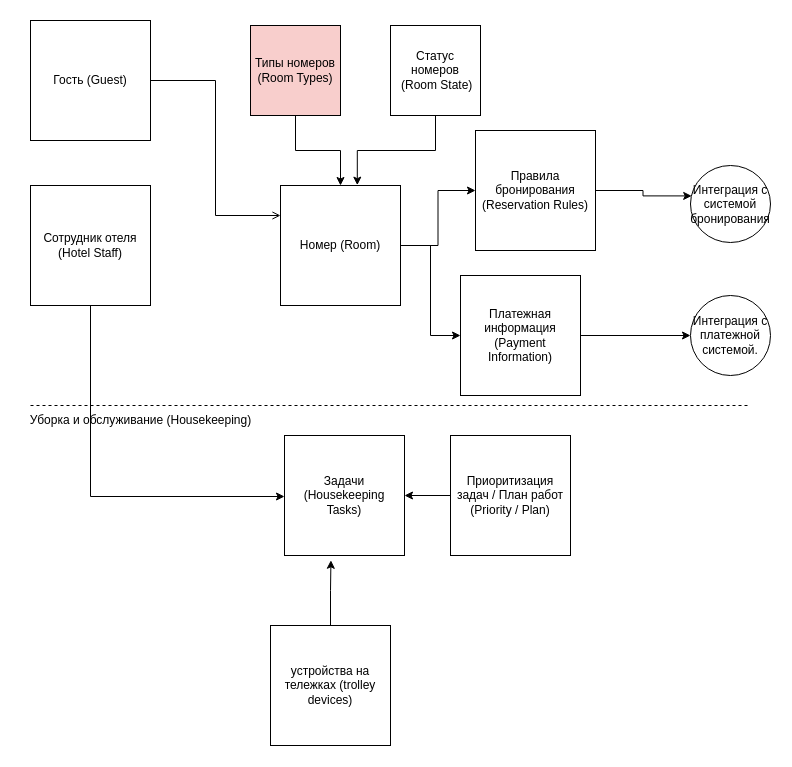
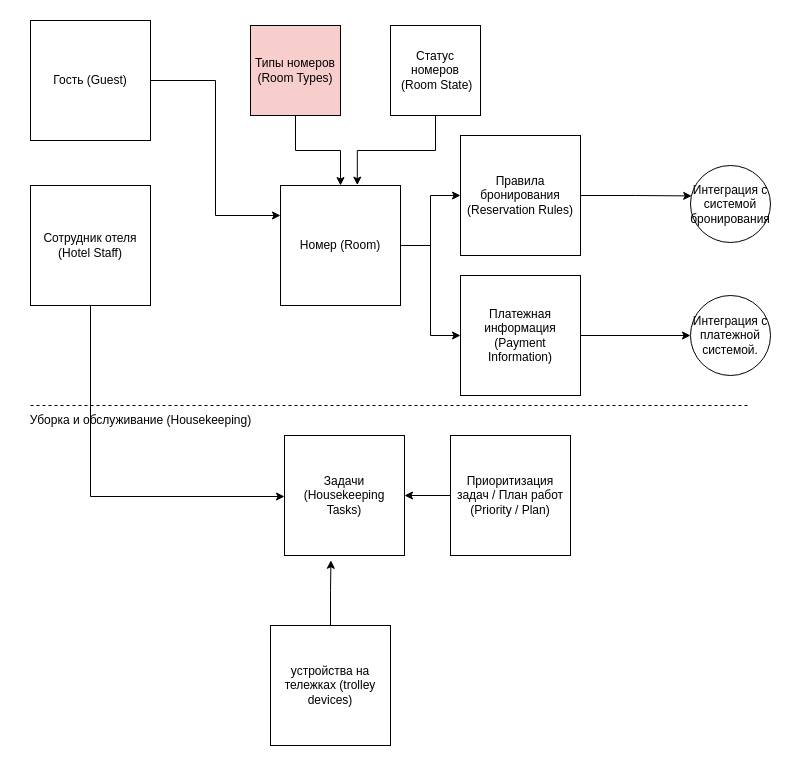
  <mxCell id="0" />
  <mxCell id="1" parent="0" />
- <mxCell id="2" style="edgeStyle=orthogonalEdgeStyle;rounded=0;orthogonalLoop=1;jettySize=auto;html=1;entryX=0;entryY=0.25;entryDx=0;entryDy=0;endArrow=open;" edge="1" parent="1" source="3" target="8"><mxGeometry relative="1" as="geometry" /></mxCell>
+ <mxCell id="2" style="edgeStyle=orthogonalEdgeStyle;rounded=0;orthogonalLoop=1;jettySize=auto;html=1;entryX=0;entryY=0.25;entryDx=0;entryDy=0;" edge="1" parent="1" source="3" target="8"><mxGeometry relative="1" as="geometry" /></mxCell>
  <mxCell id="3" value="Гость (Guest)" style="whiteSpace=wrap;html=1;aspect=fixed;" vertex="1" parent="1"><mxGeometry x="30" y="20" width="120" height="120" as="geometry" /></mxCell>
  <mxCell id="4" style="edgeStyle=orthogonalEdgeStyle;rounded=0;orthogonalLoop=1;jettySize=auto;html=1;entryX=0;entryY=0.75;entryDx=0;entryDy=0;" edge="1" parent="1"><mxGeometry relative="1" as="geometry"><mxPoint x="90" y="276" as="sourcePoint" /><mxPoint x="284" y="496" as="targetPoint" /><Array as="points"><mxPoint x="90" y="496" /></Array></mxGeometry></mxCell>
  <mxCell id="5" value="Сотрудник отеля (Hotel Staff)" style="whiteSpace=wrap;html=1;aspect=fixed;" vertex="1" parent="1"><mxGeometry x="30" y="185" width="120" height="120" as="geometry" /></mxCell>
  <mxCell id="6" style="edgeStyle=orthogonalEdgeStyle;rounded=0;orthogonalLoop=1;jettySize=auto;html=1;exitX=1;exitY=0.5;exitDx=0;exitDy=0;" edge="1" parent="1" source="8" target="14"><mxGeometry relative="1" as="geometry" /></mxCell>
  <mxCell id="7" style="edgeStyle=orthogonalEdgeStyle;rounded=0;orthogonalLoop=1;jettySize=auto;html=1;exitX=1;exitY=0.5;exitDx=0;exitDy=0;entryX=0;entryY=0.5;entryDx=0;entryDy=0;" edge="1" parent="1" source="8" target="16"><mxGeometry relative="1" as="geometry" /></mxCell>
  <mxCell id="8" value="Номер (Room)" style="whiteSpace=wrap;html=1;aspect=fixed;" vertex="1" parent="1"><mxGeometry x="280" y="185" width="120" height="120" as="geometry" /></mxCell>
  <mxCell id="9" style="edgeStyle=orthogonalEdgeStyle;rounded=0;orthogonalLoop=1;jettySize=auto;html=1;entryX=1;entryY=0.5;entryDx=0;entryDy=0;" edge="1" parent="1" source="10" target="19"><mxGeometry relative="1" as="geometry" /></mxCell>
  <mxCell id="10" value="Приоритизация задач / План работ (Priority / Plan)" style="whiteSpace=wrap;html=1;aspect=fixed;" vertex="1" parent="1"><mxGeometry x="450" y="435" width="120" height="120" as="geometry" /></mxCell>
  <mxCell id="11" style="edgeStyle=orthogonalEdgeStyle;rounded=0;orthogonalLoop=1;jettySize=auto;html=1;" edge="1" parent="1" source="12" target="8"><mxGeometry relative="1" as="geometry" /></mxCell>
  <mxCell id="12" value="Типы номеров (Room Types)" style="whiteSpace=wrap;html=1;aspect=fixed;fillColor=#f8cecc;" vertex="1" parent="1"><mxGeometry x="250" y="25" width="90" height="90" as="geometry" /></mxCell>
  <mxCell id="13" style="edgeStyle=orthogonalEdgeStyle;rounded=0;orthogonalLoop=1;jettySize=auto;html=1;exitX=1;exitY=0.5;exitDx=0;exitDy=0;" edge="1" parent="1" source="14" target="25"><mxGeometry relative="1" as="geometry" /></mxCell>
  <mxCell id="14" value="Платежная информация (Payment Information)" style="whiteSpace=wrap;html=1;aspect=fixed;" vertex="1" parent="1"><mxGeometry x="460" y="275" width="120" height="120" as="geometry" /></mxCell>
  <mxCell id="15" style="edgeStyle=orthogonalEdgeStyle;rounded=0;orthogonalLoop=1;jettySize=auto;html=1;exitX=1;exitY=0.5;exitDx=0;exitDy=0;entryX=0.015;entryY=0.395;entryDx=0;entryDy=0;entryPerimeter=0;" edge="1" parent="1" source="16" target="24"><mxGeometry relative="1" as="geometry" /></mxCell>
- <mxCell id="16" value="Правила бронирования (Reservation Rules)" style="whiteSpace=wrap;html=1;aspect=fixed;" vertex="1" parent="1"><mxGeometry x="475" y="130" width="120" height="120" as="geometry" /></mxCell>
+ <mxCell id="16" value="Правила бронирования (Reservation Rules)" style="whiteSpace=wrap;html=1;aspect=fixed;" vertex="1" parent="1"><mxGeometry x="460" y="135" width="120" height="120" as="geometry" /></mxCell>
  <mxCell id="17" style="edgeStyle=orthogonalEdgeStyle;rounded=0;orthogonalLoop=1;jettySize=auto;html=1;exitX=0.5;exitY=0;exitDx=0;exitDy=0;entryX=0.387;entryY=1.04;entryDx=0;entryDy=0;entryPerimeter=0;" edge="1" parent="1" source="18" target="19"><mxGeometry relative="1" as="geometry" /></mxCell>
  <mxCell id="18" value="устройства на тележках (trolley devices)" style="whiteSpace=wrap;html=1;aspect=fixed;" vertex="1" parent="1"><mxGeometry x="270" y="625" width="120" height="120" as="geometry" /></mxCell>
  <mxCell id="19" value="Задачи (Housekeeping Tasks)" style="whiteSpace=wrap;html=1;aspect=fixed;" vertex="1" parent="1"><mxGeometry x="284" y="435" width="120" height="120" as="geometry" /></mxCell>
  <mxCell id="20" style="edgeStyle=orthogonalEdgeStyle;rounded=0;orthogonalLoop=1;jettySize=auto;html=1;entryX=0.64;entryY=-0.003;entryDx=0;entryDy=0;entryPerimeter=0;" edge="1" parent="1" source="21" target="8"><mxGeometry relative="1" as="geometry" /></mxCell>
  <mxCell id="21" value="Статус номеров&lt;br&gt;&amp;nbsp;(Room State)" style="whiteSpace=wrap;html=1;aspect=fixed;" vertex="1" parent="1"><mxGeometry x="390" y="25" width="90" height="90" as="geometry" /></mxCell>
  <mxCell id="22" value="" style="endArrow=none;dashed=1;html=1;rounded=0;" edge="1" parent="1"><mxGeometry width="50" height="50" relative="1" as="geometry"><mxPoint x="30" y="405" as="sourcePoint" /><mxPoint x="750" y="405" as="targetPoint" /></mxGeometry></mxCell>
  <mxCell id="23" value="Уборка и обслуживание (Housekeeping)" style="text;html=1;align=center;verticalAlign=middle;resizable=0;points=[];autosize=1;strokeColor=none;fillColor=none;" vertex="1" parent="1"><mxGeometry x="20" y="405" width="240" height="30" as="geometry" /></mxCell>
  <mxCell id="24" value="Интеграция с системой бронирования" style="ellipse;whiteSpace=wrap;html=1;aspect=fixed;" vertex="1" parent="1"><mxGeometry x="690" y="165" width="80" height="77" as="geometry" /></mxCell>
  <mxCell id="25" value="Интеграция с платежной системой." style="ellipse;whiteSpace=wrap;html=1;aspect=fixed;" vertex="1" parent="1"><mxGeometry x="690" y="295" width="80" height="80" as="geometry" /></mxCell>
